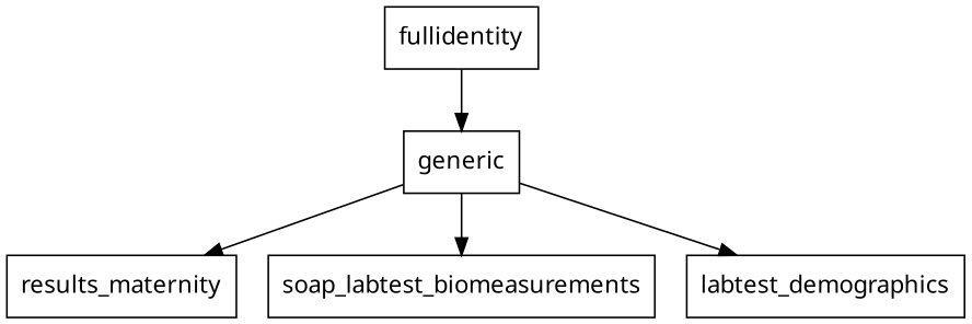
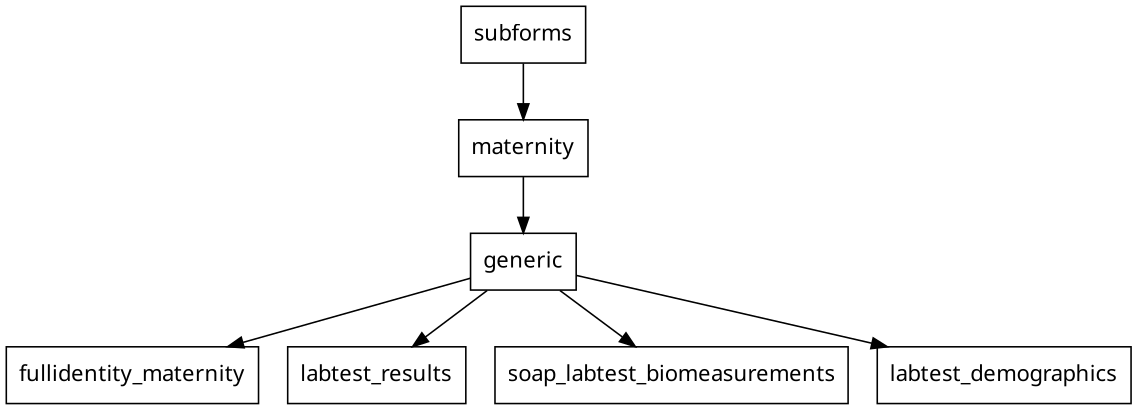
  digraph {
    fontname="Noto Sans"
    node [fontname="Noto Sans" shape=box]
    edge [fontname="Noto Sans"]
-   maternity [label=fullidentity]
+   subforms
+   maternity
    generic
-   fullidentity_maternity [label=results_maternity]
+   fullidentity_maternity
+   labtest_results
    n6 [label=soap_labtest_biomeasurements]
    n7 [label=labtest_demographics]
+   subforms -> maternity
    maternity -> generic
    generic -> fullidentity_maternity
+   generic -> labtest_results
    generic -> n6
    generic -> n7
  }
